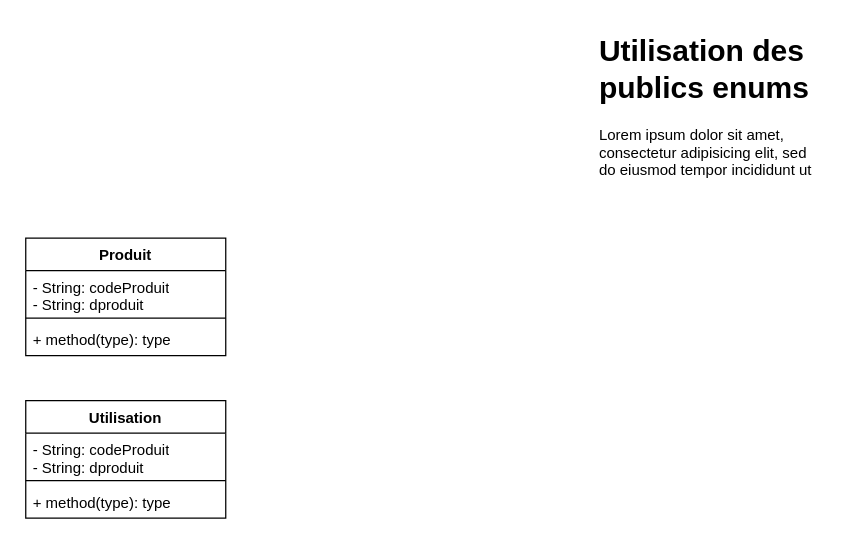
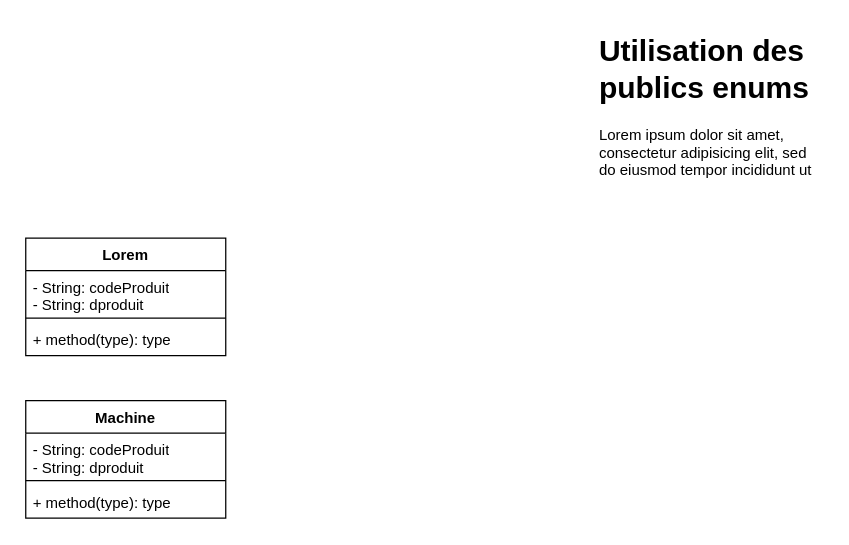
  <mxCell id="0" />
  <mxCell id="1" parent="0" />
- <mxCell id="2" value="Produit" style="swimlane;fontStyle=1;align=center;verticalAlign=top;childLayout=stackLayout;horizontal=1;startSize=26;horizontalStack=0;resizeParent=1;resizeParentMax=0;resizeLast=0;collapsible=1;marginBottom=0;whiteSpace=wrap;html=1;" vertex="1" parent="1"><mxGeometry x="20" y="190" width="160" height="94" as="geometry" /></mxCell>
+ <mxCell id="2" value="Lorem" style="swimlane;fontStyle=1;align=center;verticalAlign=top;childLayout=stackLayout;horizontal=1;startSize=26;horizontalStack=0;resizeParent=1;resizeParentMax=0;resizeLast=0;collapsible=1;marginBottom=0;whiteSpace=wrap;html=1;" vertex="1" parent="1"><mxGeometry x="20" y="190" width="160" height="94" as="geometry" /></mxCell>
  <mxCell id="3" value="&lt;div&gt;- String: codeProduit&lt;/div&gt;&lt;div&gt;- String: dproduit&lt;br&gt;&lt;/div&gt;" style="text;strokeColor=none;fillColor=none;align=left;verticalAlign=top;spacingLeft=4;spacingRight=4;overflow=hidden;rotatable=0;points=[[0,0.5],[1,0.5]];portConstraint=eastwest;whiteSpace=wrap;html=1;" vertex="1" parent="2"><mxGeometry y="26" width="160" height="34" as="geometry" /></mxCell>
  <mxCell id="4" value="" style="line;strokeWidth=1;fillColor=none;align=left;verticalAlign=middle;spacingTop=-1;spacingLeft=3;spacingRight=3;rotatable=0;labelPosition=right;points=[];portConstraint=eastwest;strokeColor=inherit;" vertex="1" parent="2"><mxGeometry y="60" width="160" height="8" as="geometry" /></mxCell>
  <mxCell id="5" value="+ method(type): type" style="text;strokeColor=none;fillColor=none;align=left;verticalAlign=top;spacingLeft=4;spacingRight=4;overflow=hidden;rotatable=0;points=[[0,0.5],[1,0.5]];portConstraint=eastwest;whiteSpace=wrap;html=1;" vertex="1" parent="2"><mxGeometry y="68" width="160" height="26" as="geometry" /></mxCell>
- <mxCell id="6" value="Utilisation" style="swimlane;fontStyle=1;align=center;verticalAlign=top;childLayout=stackLayout;horizontal=1;startSize=26;horizontalStack=0;resizeParent=1;resizeParentMax=0;resizeLast=0;collapsible=1;marginBottom=0;whiteSpace=wrap;html=1;" vertex="1" parent="1"><mxGeometry x="20" y="320" width="160" height="94" as="geometry" /></mxCell>
+ <mxCell id="6" value="Machine" style="swimlane;fontStyle=1;align=center;verticalAlign=top;childLayout=stackLayout;horizontal=1;startSize=26;horizontalStack=0;resizeParent=1;resizeParentMax=0;resizeLast=0;collapsible=1;marginBottom=0;whiteSpace=wrap;html=1;" vertex="1" parent="1"><mxGeometry x="20" y="320" width="160" height="94" as="geometry" /></mxCell>
  <mxCell id="7" value="&lt;div&gt;- String: codeProduit&lt;/div&gt;&lt;div&gt;- String: dproduit&lt;br&gt;&lt;/div&gt;" style="text;strokeColor=none;fillColor=none;align=left;verticalAlign=top;spacingLeft=4;spacingRight=4;overflow=hidden;rotatable=0;points=[[0,0.5],[1,0.5]];portConstraint=eastwest;whiteSpace=wrap;html=1;" vertex="1" parent="6"><mxGeometry y="26" width="160" height="34" as="geometry" /></mxCell>
  <mxCell id="8" value="" style="line;strokeWidth=1;fillColor=none;align=left;verticalAlign=middle;spacingTop=-1;spacingLeft=3;spacingRight=3;rotatable=0;labelPosition=right;points=[];portConstraint=eastwest;strokeColor=inherit;" vertex="1" parent="6"><mxGeometry y="60" width="160" height="8" as="geometry" /></mxCell>
  <mxCell id="9" value="+ method(type): type" style="text;strokeColor=none;fillColor=none;align=left;verticalAlign=top;spacingLeft=4;spacingRight=4;overflow=hidden;rotatable=0;points=[[0,0.5],[1,0.5]];portConstraint=eastwest;whiteSpace=wrap;html=1;" vertex="1" parent="6"><mxGeometry y="68" width="160" height="26" as="geometry" /></mxCell>
  <mxCell id="10" value="&lt;h1 style=&quot;margin-top: 0px;&quot;&gt;Utilisation des publics enums&lt;br&gt;&lt;/h1&gt;&lt;p&gt;Lorem ipsum dolor sit amet, consectetur adipisicing elit, sed do eiusmod tempor incididunt ut labore et dolore magna aliqua.&lt;/p&gt;" style="text;html=1;whiteSpace=wrap;overflow=hidden;rounded=0;" vertex="1" parent="1"><mxGeometry x="477" y="20" width="180" height="120" as="geometry" /></mxCell>
